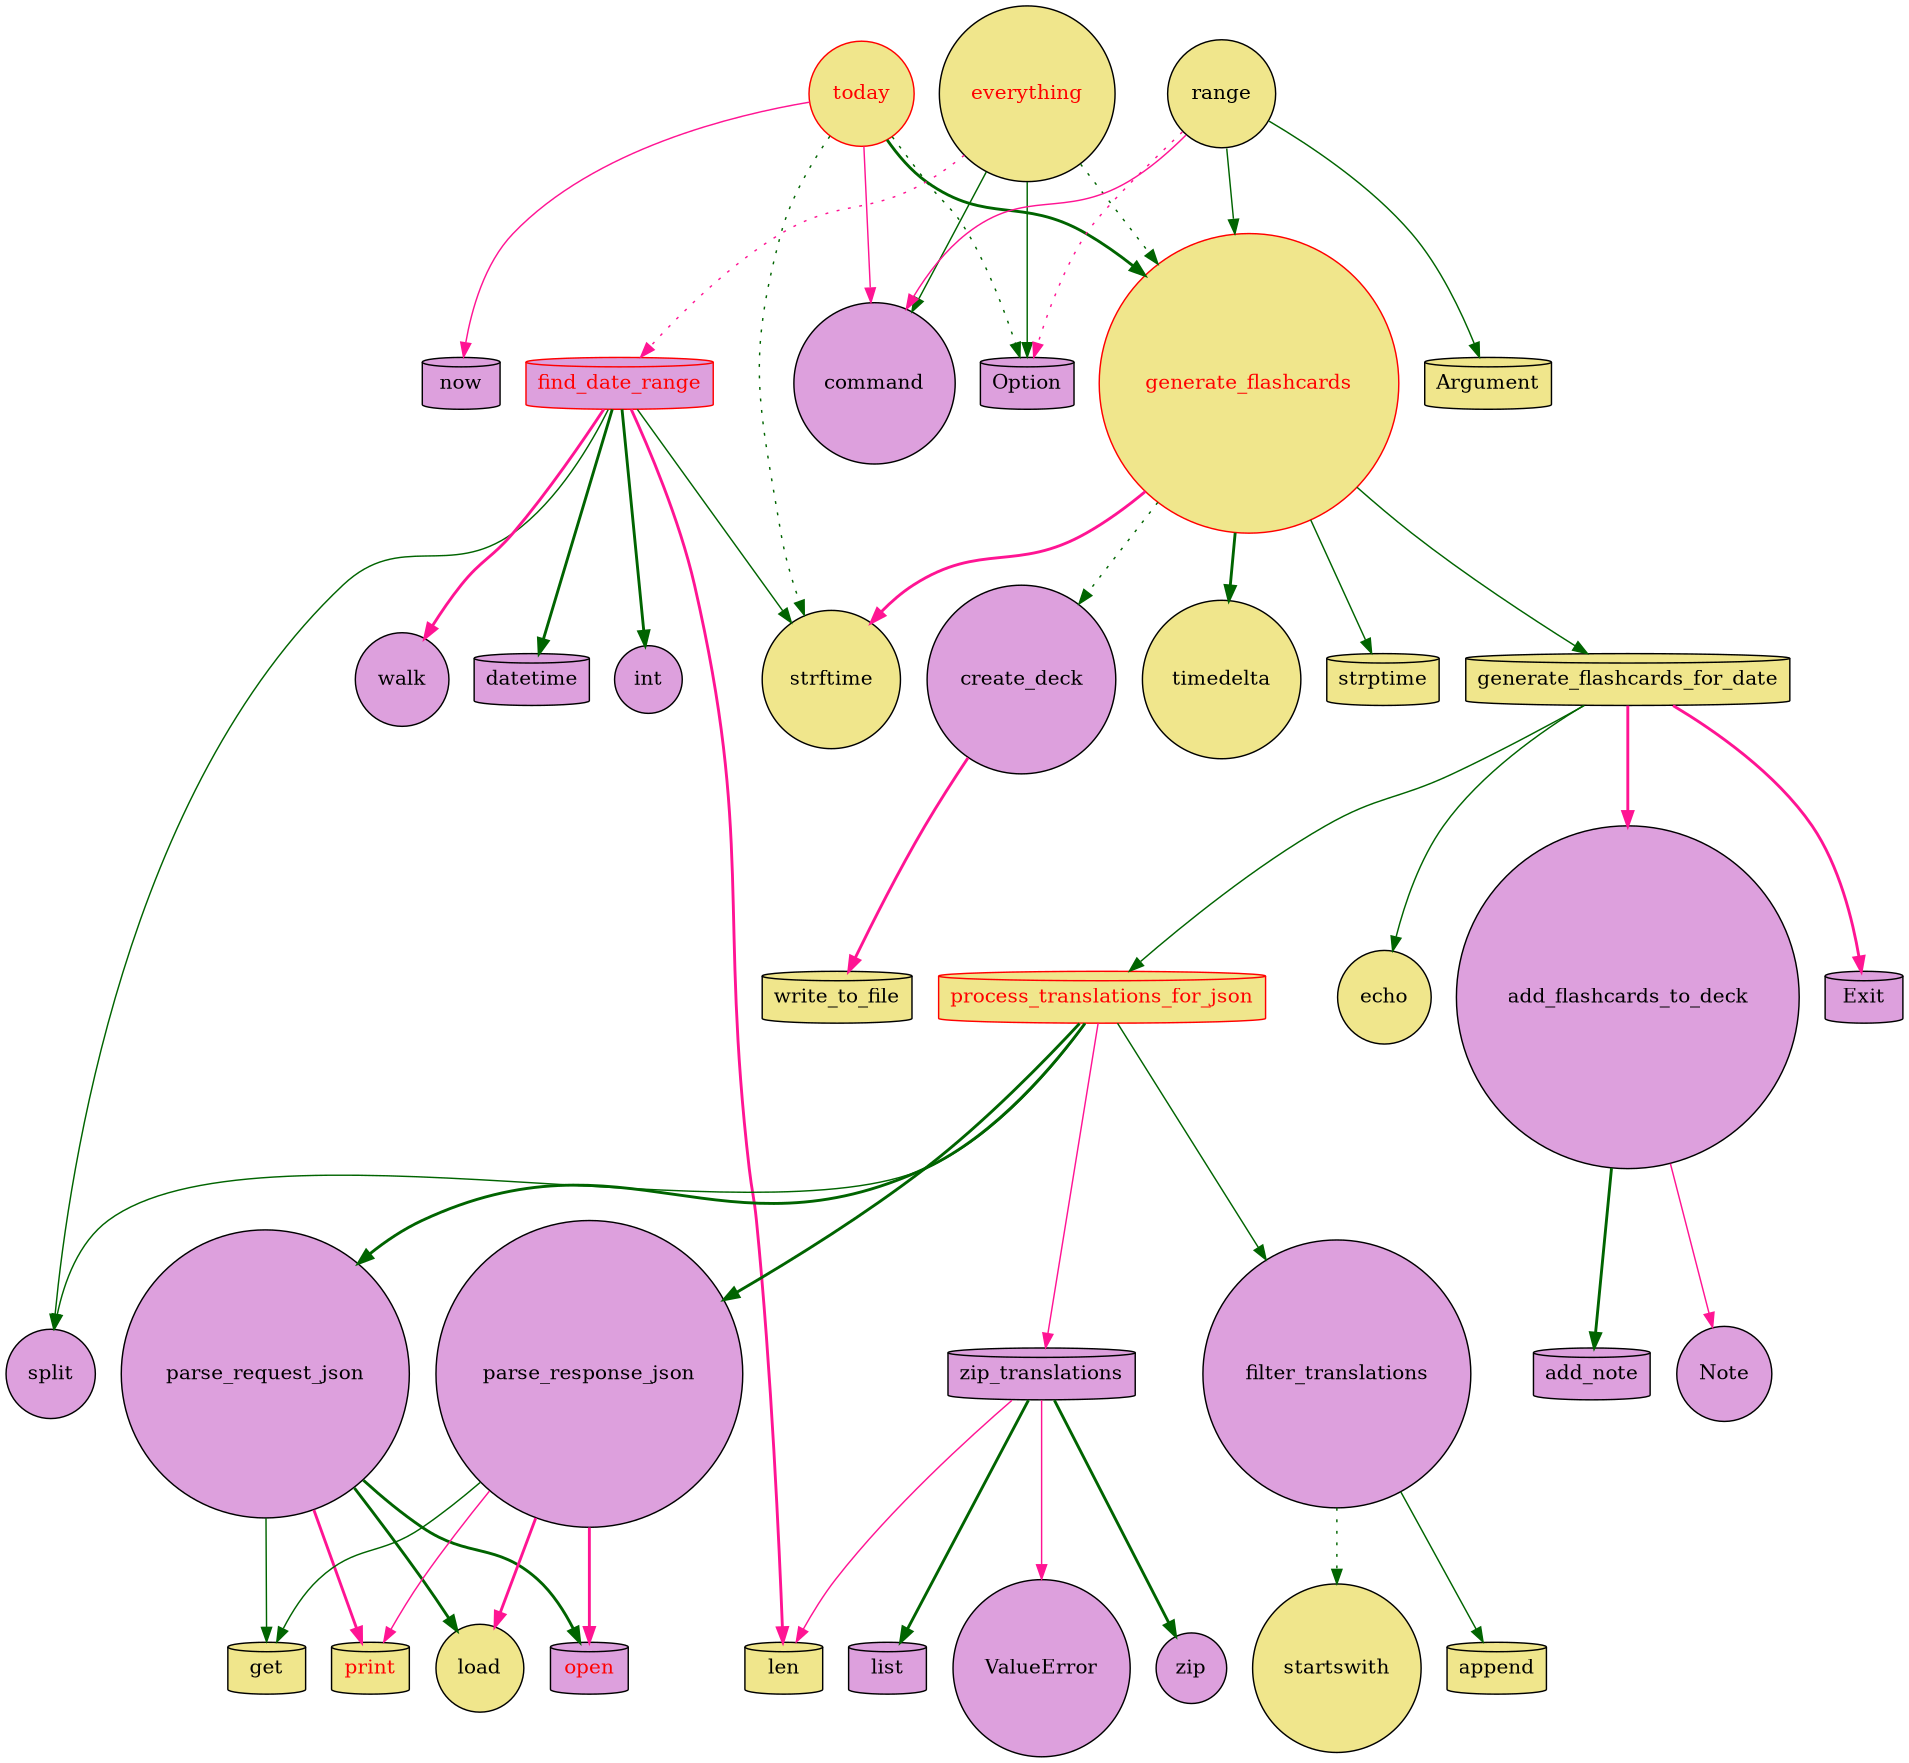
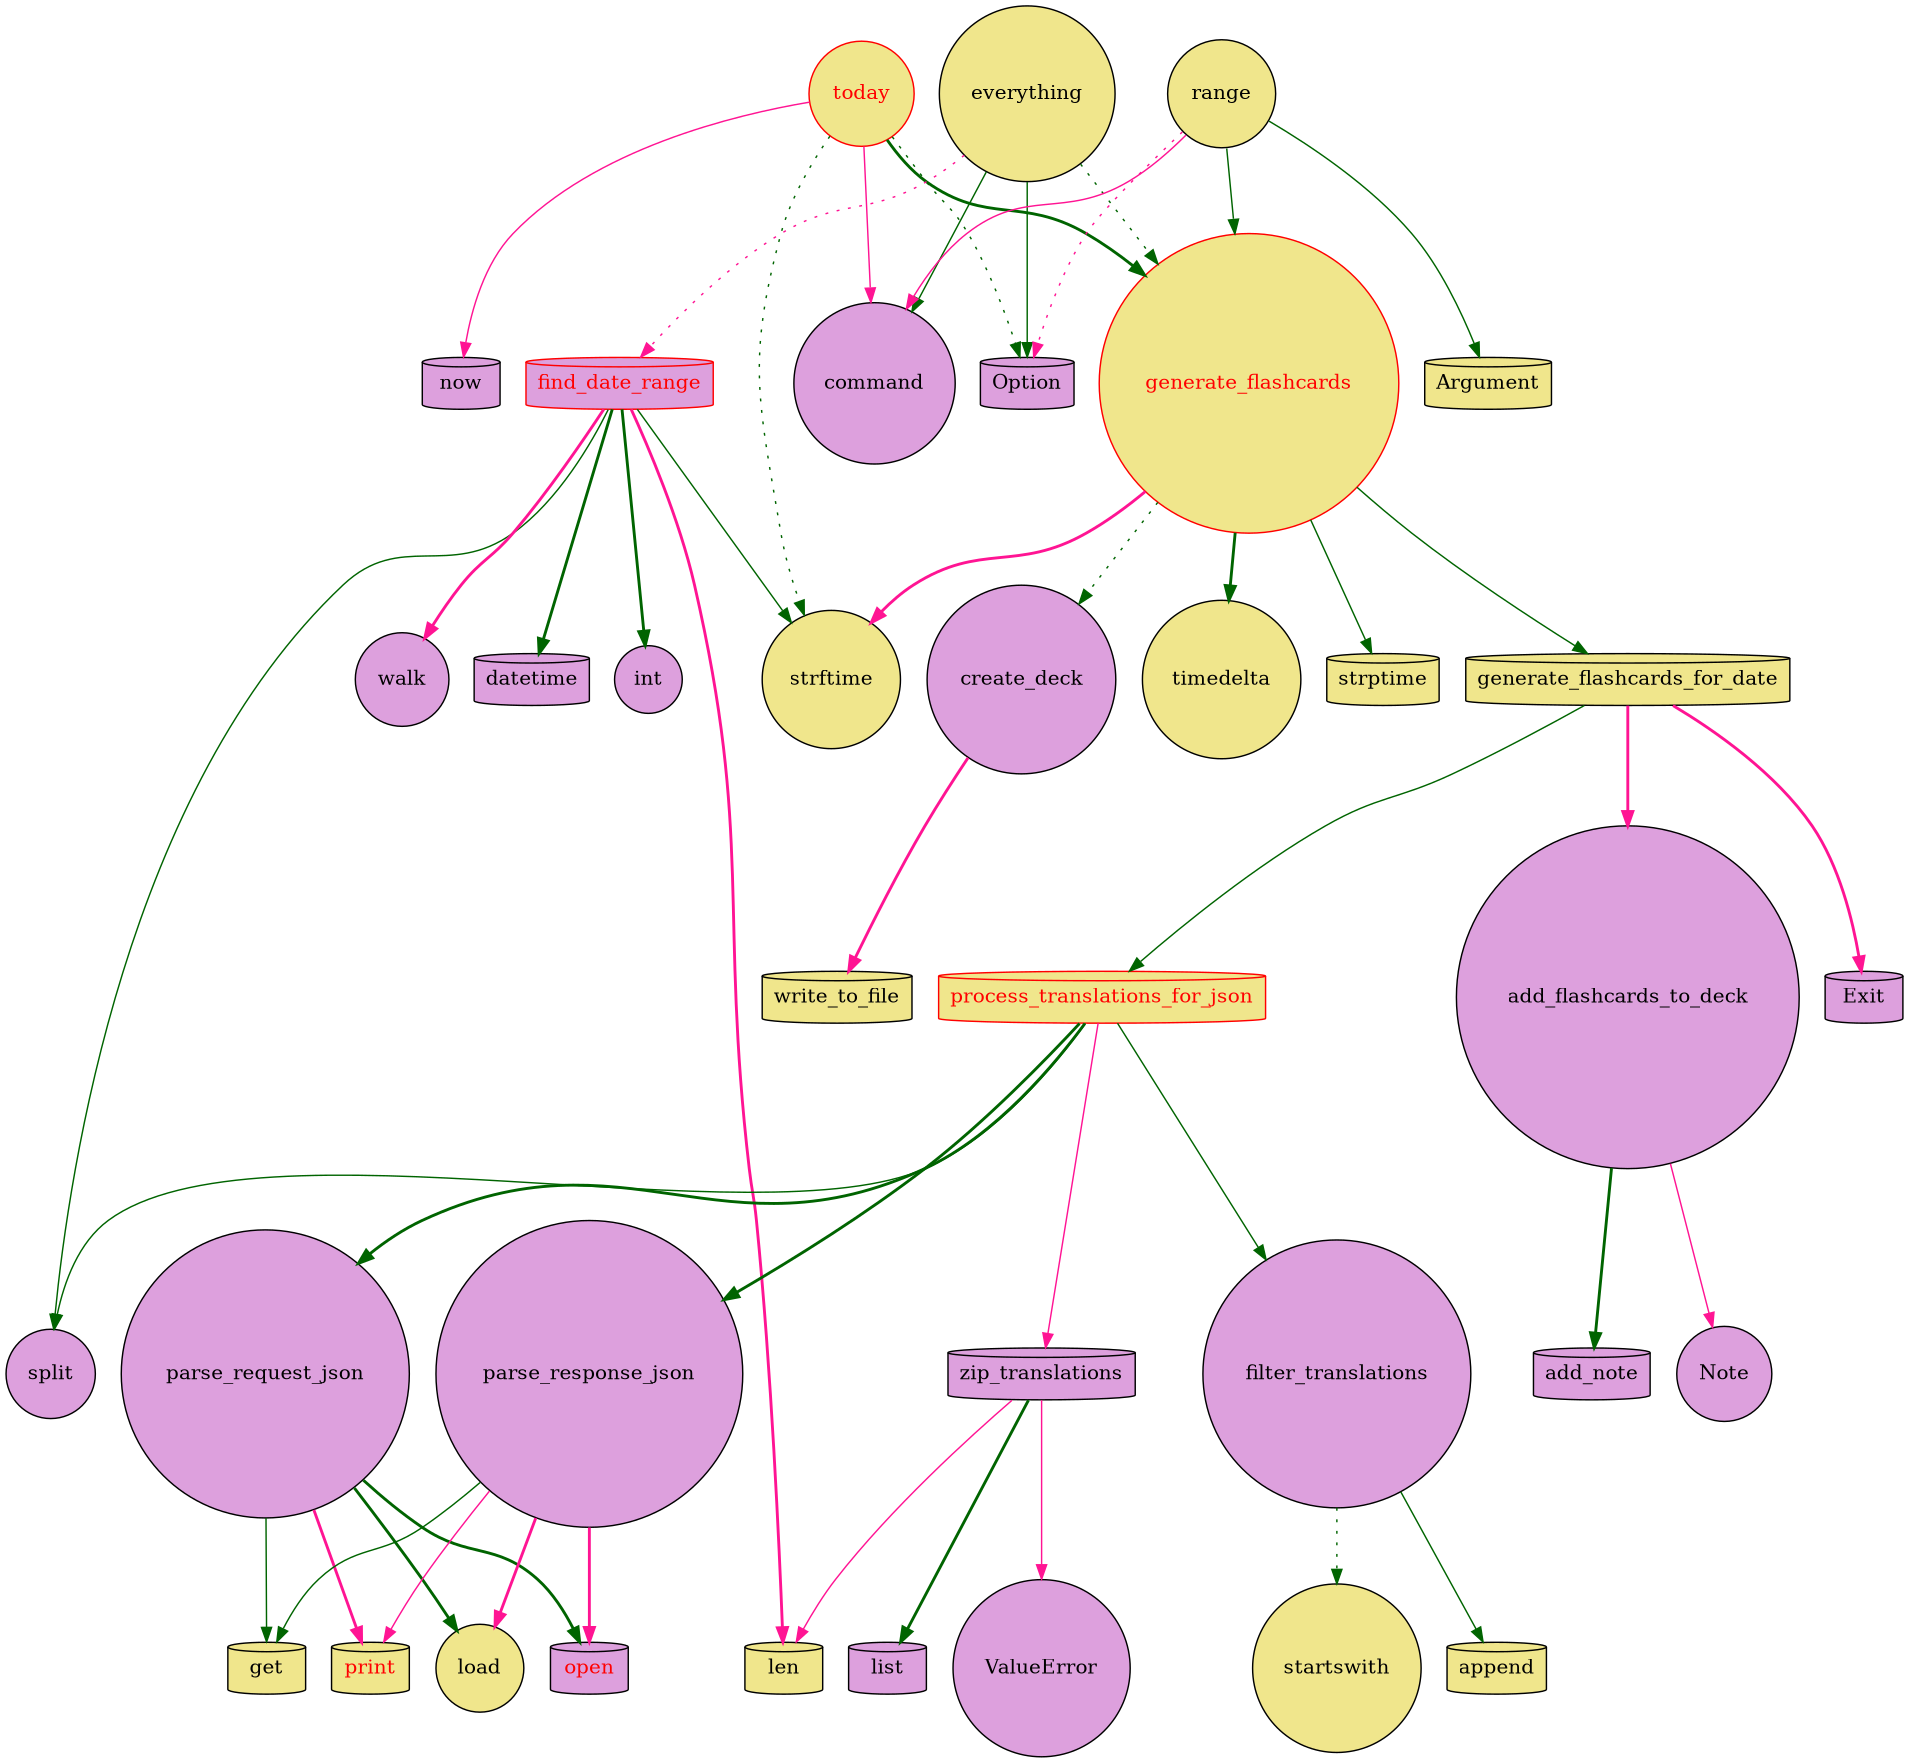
  strict digraph {
    node [fillcolor=plum shape=circle style=filled]
    edge [color=darkgreen style=solid]
    write_to_file [fillcolor=khaki shape=cylinder]
    create_deck
    add_note [shape=cylinder]
    add_flashcards_to_deck
    Note
    find_date_range [color=red fontcolor=red shape=cylinder]
    int
    datetime [shape=cylinder]
    split
    walk
    strftime [fillcolor=khaki]
    len [fillcolor=khaki shape=cylinder]
    print [fillcolor=khaki fontcolor=red shape=cylinder]
    parse_request_json
    load [fillcolor=khaki]
    open [fontcolor=red shape=cylinder]
    get [fillcolor=khaki shape=cylinder]
    parse_response_json
    zip_translations [shape=cylinder]
-   zip
    list [shape=cylinder]
    ValueError
    startswith [fillcolor=khaki]
    filter_translations
    append [fillcolor=khaki shape=cylinder]
    n26 [color=red fillcolor=khaki fontcolor=red label=process_translations_for_json shape=cylinder]
    generate_flashcards_for_date [fillcolor=khaki shape=cylinder]
    Exit [shape=cylinder]
-   echo [fillcolor=khaki]
    generate_flashcards [color=red fillcolor=khaki fontcolor=red]
    timedelta [fillcolor=khaki]
    strptime [fillcolor=khaki shape=cylinder]
    today [color=red fillcolor=khaki fontcolor=red]
    command
    Option [shape=cylinder]
    now [shape=cylinder]
-   everything [fillcolor=khaki fontcolor=red]
+   everything [fillcolor=khaki]
    range [fillcolor=khaki]
    Argument [fillcolor=khaki shape=cylinder]
    create_deck -> write_to_file [color=deeppink style=bold]
    add_flashcards_to_deck -> add_note [style=bold]
    add_flashcards_to_deck -> Note [color=deeppink]
    find_date_range -> int [style=bold]
    find_date_range -> datetime [style=bold]
    find_date_range -> split
    find_date_range -> walk [color=deeppink style=bold]
    find_date_range -> strftime
    find_date_range -> len [color=deeppink style=bold]
    parse_request_json -> print [color=deeppink style=bold]
    parse_request_json -> load [style=bold]
    parse_request_json -> open [style=bold]
    parse_request_json -> get
    parse_response_json -> print [color=deeppink]
    parse_response_json -> load [color=deeppink style=bold]
    parse_response_json -> open [color=deeppink style=bold]
    parse_response_json -> get
    zip_translations -> len [color=deeppink]
-   zip_translations -> zip [style=bold]
    zip_translations -> list [style=bold]
    zip_translations -> ValueError [color=deeppink]
    filter_translations -> startswith [style=dotted]
    filter_translations -> append
    n26 -> split
    n26 -> parse_request_json [style=bold]
    n26 -> parse_response_json [style=bold]
    n26 -> zip_translations [color=deeppink]
    n26 -> filter_translations
    generate_flashcards_for_date -> add_flashcards_to_deck [color=deeppink style=bold]
    generate_flashcards_for_date -> n26
    generate_flashcards_for_date -> Exit [color=deeppink style=bold]
-   generate_flashcards_for_date -> echo
    generate_flashcards -> create_deck [style=dotted]
    generate_flashcards -> strftime [color=deeppink style=bold]
    generate_flashcards -> generate_flashcards_for_date
    generate_flashcards -> timedelta [style=bold]
    generate_flashcards -> strptime
    today -> strftime [style=dotted]
    today -> generate_flashcards [style=bold]
    today -> command [color=deeppink]
    today -> Option [style=dotted]
    today -> now [color=deeppink]
    everything -> find_date_range [color=deeppink style=dotted]
    everything -> generate_flashcards [style=dotted]
    everything -> command
    everything -> Option
    range -> generate_flashcards
    range -> command [color=deeppink]
    range -> Option [color=deeppink style=dotted]
    range -> Argument
  }
